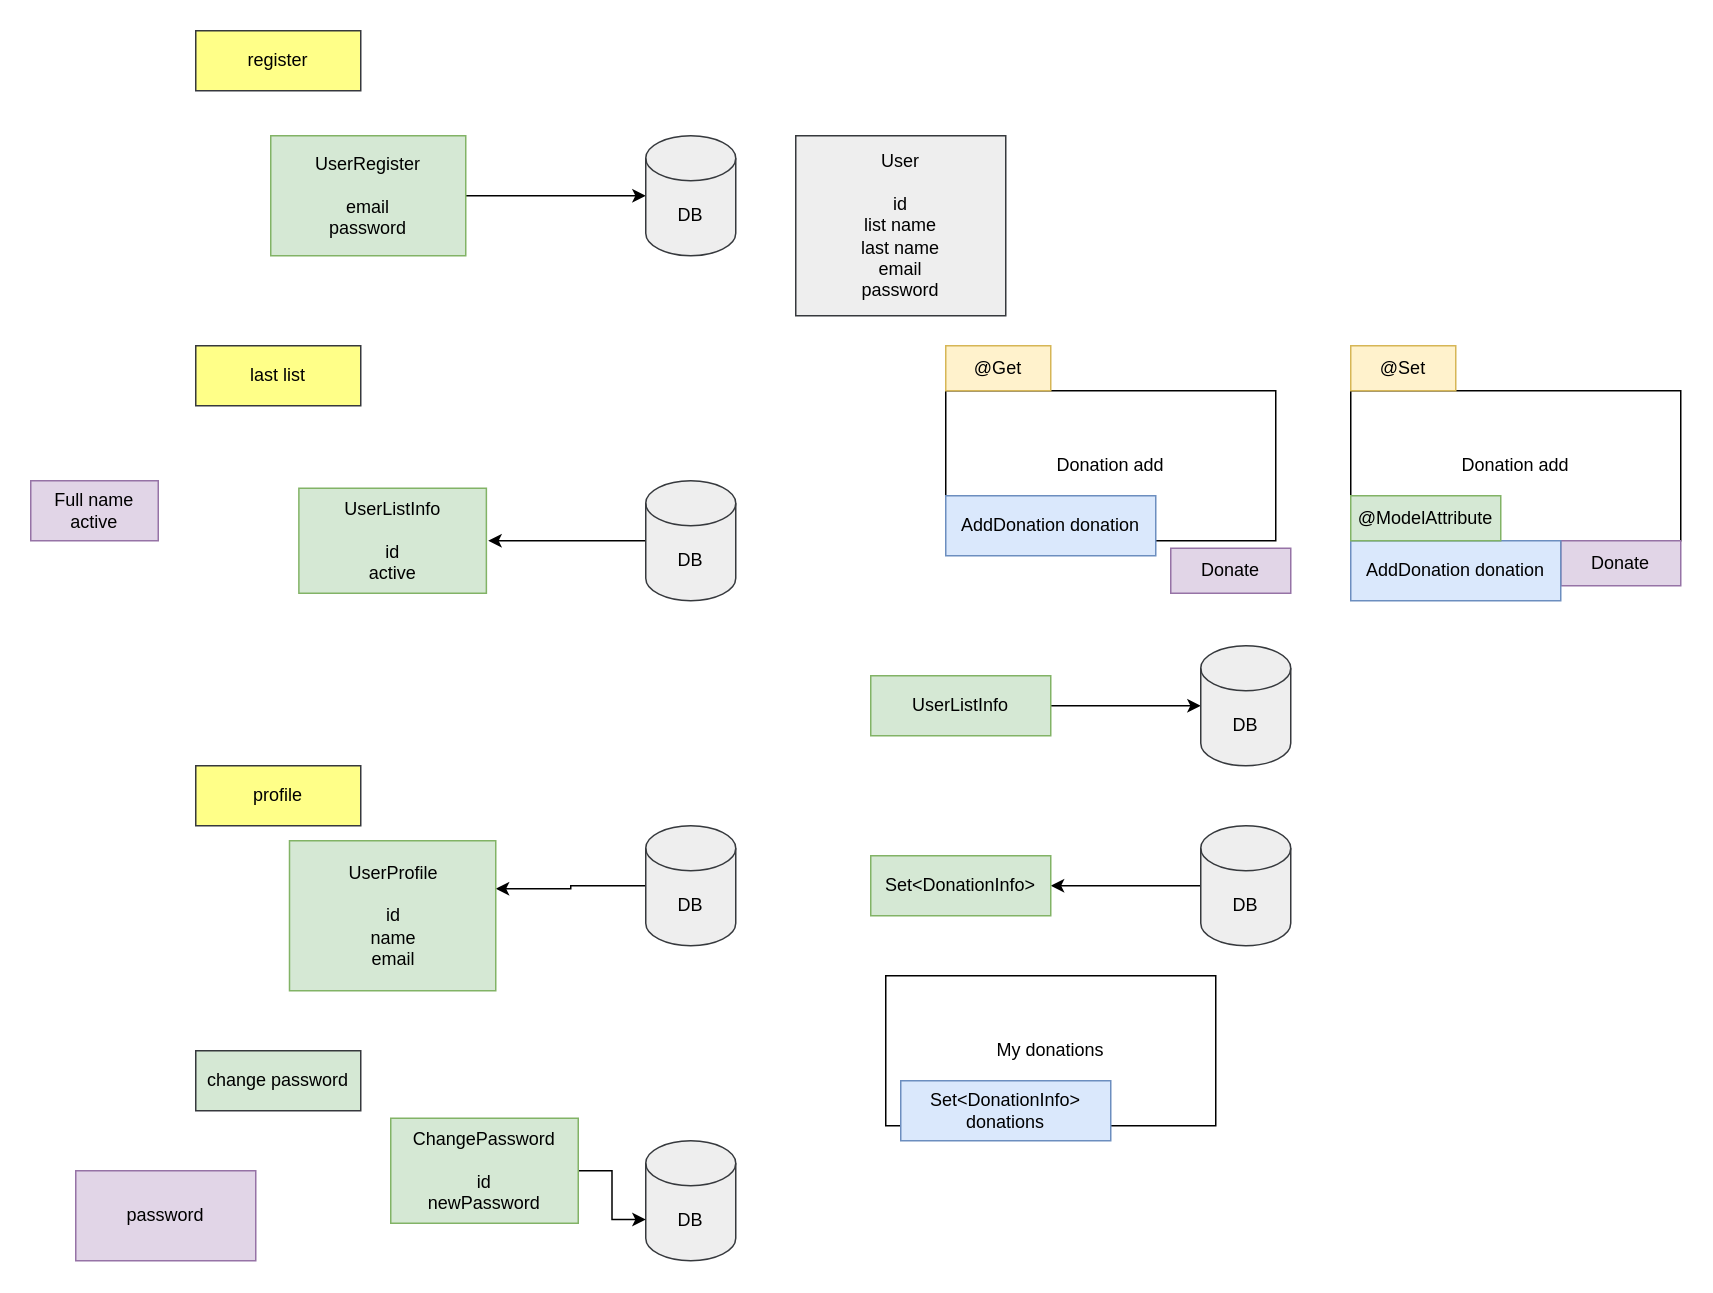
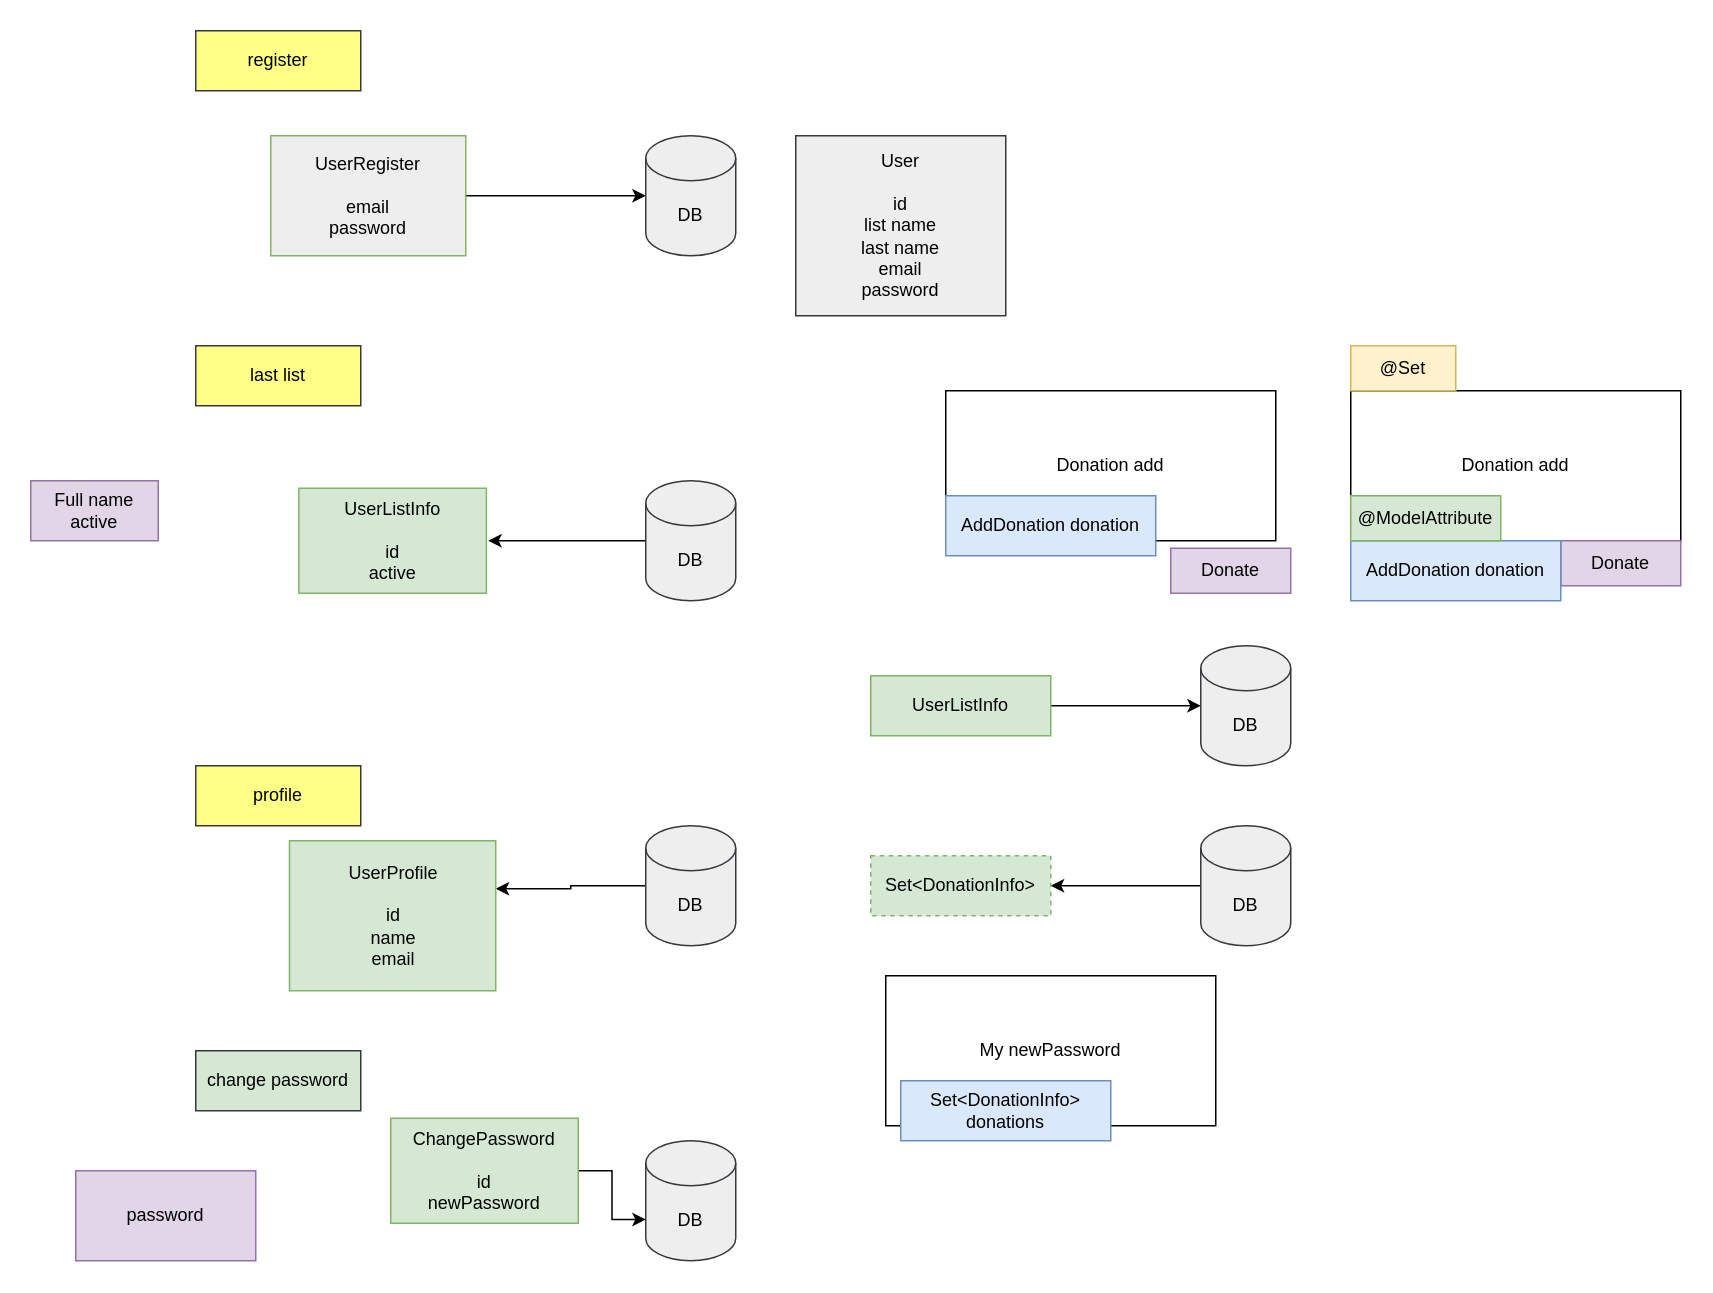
  <mxCell id="0" />
  <mxCell id="1" parent="0" />
  <mxCell id="2" value="Donation add" style="rounded=0;whiteSpace=wrap;html=1;" parent="1" vertex="1"><mxGeometry x="630" y="260" width="220" height="100" as="geometry" /></mxCell>
  <mxCell id="3" value="register" style="rounded=0;whiteSpace=wrap;html=1;fillColor=#ffff88;strokeColor=#36393d;" parent="1" vertex="1"><mxGeometry x="130" y="20" width="110" height="40" as="geometry" /></mxCell>
  <mxCell id="4" style="edgeStyle=orthogonalEdgeStyle;rounded=0;orthogonalLoop=1;jettySize=auto;html=1;entryX=0;entryY=0.5;entryDx=0;entryDy=0;entryPerimeter=0;" parent="1" source="5" target="6" edge="1"><mxGeometry relative="1" as="geometry" /></mxCell>
- <mxCell id="5" value="UserRegister&lt;br&gt;&lt;br&gt;email&lt;br&gt;password" style="rounded=0;whiteSpace=wrap;html=1;fillColor=#d5e8d4;strokeColor=#82b366;" parent="1" vertex="1"><mxGeometry x="180" y="90" width="130" height="80" as="geometry" /></mxCell>
+ <mxCell id="5" value="UserRegister&lt;br&gt;&lt;br&gt;email&lt;br&gt;password" style="rounded=0;whiteSpace=wrap;html=1;fillColor=#eeeeee;strokeColor=#82b366;" parent="1" vertex="1"><mxGeometry x="180" y="90" width="130" height="80" as="geometry" /></mxCell>
  <mxCell id="6" value="DB" style="shape=cylinder3;whiteSpace=wrap;html=1;boundedLbl=1;backgroundOutline=1;size=15;fillColor=#eeeeee;strokeColor=#36393d;" parent="1" vertex="1"><mxGeometry x="430" y="90" width="60" height="80" as="geometry" /></mxCell>
  <mxCell id="7" value="User&lt;br&gt;&lt;br&gt;id&lt;br&gt;list name&lt;br&gt;last name&lt;br&gt;email&lt;br&gt;password" style="rounded=0;whiteSpace=wrap;html=1;fillColor=#eeeeee;strokeColor=#36393d;" parent="1" vertex="1"><mxGeometry x="530" y="90" width="140" height="120" as="geometry" /></mxCell>
  <mxCell id="8" value="last list" style="rounded=0;whiteSpace=wrap;html=1;fillColor=#ffff88;strokeColor=#36393d;" parent="1" vertex="1"><mxGeometry x="130" y="230" width="110" height="40" as="geometry" /></mxCell>
  <mxCell id="9" style="edgeStyle=orthogonalEdgeStyle;rounded=0;orthogonalLoop=1;jettySize=auto;html=1;" parent="1" source="10" edge="1"><mxGeometry relative="1" as="geometry"><mxPoint x="325" y="360" as="targetPoint" /></mxGeometry></mxCell>
  <mxCell id="10" value="DB" style="shape=cylinder3;whiteSpace=wrap;html=1;boundedLbl=1;backgroundOutline=1;size=15;fillColor=#eeeeee;strokeColor=#36393d;" parent="1" vertex="1"><mxGeometry x="430" y="320" width="60" height="80" as="geometry" /></mxCell>
  <mxCell id="11" value="profile" style="rounded=0;whiteSpace=wrap;html=1;fillColor=#ffff88;strokeColor=#36393d;" parent="1" vertex="1"><mxGeometry x="130" y="510" width="110" height="40" as="geometry" /></mxCell>
  <mxCell id="12" value="Full name&lt;br&gt;active" style="rounded=0;whiteSpace=wrap;html=1;fillColor=#e1d5e7;strokeColor=#9673a6;" parent="1" vertex="1"><mxGeometry x="20" y="320" width="85" height="40" as="geometry" /></mxCell>
  <mxCell id="13" value="UserListInfo&lt;br&gt;&lt;br&gt;id&lt;br&gt;active&lt;br&gt;" style="rounded=0;whiteSpace=wrap;html=1;fillColor=#d5e8d4;strokeColor=#82b366;" parent="1" vertex="1"><mxGeometry x="198.75" y="325" width="125" height="70" as="geometry" /></mxCell>
  <mxCell id="14" style="edgeStyle=orthogonalEdgeStyle;rounded=0;orthogonalLoop=1;jettySize=auto;html=1;entryX=1;entryY=0.32;entryDx=0;entryDy=0;entryPerimeter=0;" parent="1" source="15" target="16" edge="1"><mxGeometry relative="1" as="geometry" /></mxCell>
  <mxCell id="15" value="DB" style="shape=cylinder3;whiteSpace=wrap;html=1;boundedLbl=1;backgroundOutline=1;size=15;fillColor=#eeeeee;strokeColor=#36393d;" parent="1" vertex="1"><mxGeometry x="430" y="550" width="60" height="80" as="geometry" /></mxCell>
  <mxCell id="16" value="UserProfile&lt;br&gt;&lt;br&gt;id&lt;br&gt;name&lt;br&gt;email" style="rounded=0;whiteSpace=wrap;html=1;fillColor=#d5e8d4;strokeColor=#82b366;" parent="1" vertex="1"><mxGeometry x="192.5" y="560" width="137.5" height="100" as="geometry" /></mxCell>
  <mxCell id="17" value="change password" style="rounded=0;whiteSpace=wrap;html=1;fillColor=#d5e8d4;strokeColor=#36393d;" parent="1" vertex="1"><mxGeometry x="130" y="700" width="110" height="40" as="geometry" /></mxCell>
  <mxCell id="18" value="DB" style="shape=cylinder3;whiteSpace=wrap;html=1;boundedLbl=1;backgroundOutline=1;size=15;fillColor=#eeeeee;strokeColor=#36393d;" parent="1" vertex="1"><mxGeometry x="430" y="760" width="60" height="80" as="geometry" /></mxCell>
  <mxCell id="19" style="edgeStyle=orthogonalEdgeStyle;rounded=0;orthogonalLoop=1;jettySize=auto;html=1;entryX=0;entryY=0;entryDx=0;entryDy=52.5;entryPerimeter=0;" parent="1" source="20" target="18" edge="1"><mxGeometry relative="1" as="geometry" /></mxCell>
  <mxCell id="20" value="ChangePassword&lt;br&gt;&lt;br&gt;id&lt;br&gt;newPassword" style="rounded=0;whiteSpace=wrap;html=1;fillColor=#d5e8d4;strokeColor=#82b366;" parent="1" vertex="1"><mxGeometry x="260" y="745" width="125" height="70" as="geometry" /></mxCell>
  <mxCell id="21" value="password" style="rounded=0;whiteSpace=wrap;html=1;fillColor=#e1d5e7;strokeColor=#9673a6;" parent="1" vertex="1"><mxGeometry x="50" y="780" width="120" height="60" as="geometry" /></mxCell>
  <mxCell id="22" style="edgeStyle=orthogonalEdgeStyle;rounded=0;orthogonalLoop=1;jettySize=auto;html=1;entryX=0;entryY=0.5;entryDx=0;entryDy=0;entryPerimeter=0;" parent="1" source="23" target="24" edge="1"><mxGeometry relative="1" as="geometry" /></mxCell>
  <mxCell id="23" value="UserListInfo" style="rounded=0;whiteSpace=wrap;html=1;fillColor=#d5e8d4;strokeColor=#82b366;" parent="1" vertex="1"><mxGeometry x="580" y="450" width="120" height="40" as="geometry" /></mxCell>
  <mxCell id="24" value="DB" style="shape=cylinder3;whiteSpace=wrap;html=1;boundedLbl=1;backgroundOutline=1;size=15;fillColor=#eeeeee;strokeColor=#36393d;" parent="1" vertex="1"><mxGeometry x="800" y="430" width="60" height="80" as="geometry" /></mxCell>
  <mxCell id="25" style="edgeStyle=orthogonalEdgeStyle;rounded=0;orthogonalLoop=1;jettySize=auto;html=1;entryX=1;entryY=0.5;entryDx=0;entryDy=0;" edge="1" parent="1" source="26" target="27"><mxGeometry relative="1" as="geometry" /></mxCell>
  <mxCell id="26" value="DB" style="shape=cylinder3;whiteSpace=wrap;html=1;boundedLbl=1;backgroundOutline=1;size=15;fillColor=#eeeeee;strokeColor=#36393d;" parent="1" vertex="1"><mxGeometry x="800" y="550" width="60" height="80" as="geometry" /></mxCell>
- <mxCell id="27" value="Set&amp;lt;DonationInfo&amp;gt;" style="rounded=0;whiteSpace=wrap;html=1;fillColor=#d5e8d4;strokeColor=#82b366;" parent="1" vertex="1"><mxGeometry x="580" y="570" width="120" height="40" as="geometry" /></mxCell>
+ <mxCell id="27" value="Set&amp;lt;DonationInfo&amp;gt;" style="rounded=0;whiteSpace=wrap;html=1;fillColor=#d5e8d4;strokeColor=#82b366;dashed=1;" parent="1" vertex="1"><mxGeometry x="580" y="570" width="120" height="40" as="geometry" /></mxCell>
  <mxCell id="28" value="AddDonation donation" style="rounded=0;whiteSpace=wrap;html=1;fillColor=#dae8fc;strokeColor=#6c8ebf;" parent="1" vertex="1"><mxGeometry x="630" y="330" width="140" height="40" as="geometry" /></mxCell>
  <mxCell id="29" value="Donate" style="rounded=0;whiteSpace=wrap;html=1;fillColor=#e1d5e7;strokeColor=#9673a6;" parent="1" vertex="1"><mxGeometry x="780" y="365" width="80" height="30" as="geometry" /></mxCell>
- <mxCell id="30" value="My donations" style="rounded=0;whiteSpace=wrap;html=1;" parent="1" vertex="1"><mxGeometry x="590" y="650" width="220" height="100" as="geometry" /></mxCell>
+ <mxCell id="30" value="My newPassword" style="rounded=0;whiteSpace=wrap;html=1;" parent="1" vertex="1"><mxGeometry x="590" y="650" width="220" height="100" as="geometry" /></mxCell>
  <mxCell id="31" value="Set&amp;lt;DonationInfo&amp;gt; donations" style="rounded=0;whiteSpace=wrap;html=1;fillColor=#dae8fc;strokeColor=#6c8ebf;" parent="1" vertex="1"><mxGeometry x="600" y="720" width="140" height="40" as="geometry" /></mxCell>
- <mxCell id="32" value="@Get" style="rounded=0;whiteSpace=wrap;html=1;fillColor=#fff2cc;strokeColor=#d6b656;" parent="1" vertex="1"><mxGeometry x="630" y="230" width="70" height="30" as="geometry" /></mxCell>
  <mxCell id="33" value="Donation add" style="rounded=0;whiteSpace=wrap;html=1;" parent="1" vertex="1"><mxGeometry x="900" y="260" width="220" height="100" as="geometry" /></mxCell>
  <mxCell id="34" value="@Set" style="rounded=0;whiteSpace=wrap;html=1;fillColor=#fff2cc;strokeColor=#d6b656;" parent="1" vertex="1"><mxGeometry x="900" y="230" width="70" height="30" as="geometry" /></mxCell>
  <mxCell id="35" value="Donate" style="rounded=0;whiteSpace=wrap;html=1;fillColor=#e1d5e7;strokeColor=#9673a6;" parent="1" vertex="1"><mxGeometry x="1040" y="360" width="80" height="30" as="geometry" /></mxCell>
  <mxCell id="36" value="AddDonation donation" style="rounded=0;whiteSpace=wrap;html=1;fillColor=#dae8fc;strokeColor=#6c8ebf;" parent="1" vertex="1"><mxGeometry x="900" y="360" width="140" height="40" as="geometry" /></mxCell>
  <mxCell id="37" value="@ModelAttribute" style="rounded=0;whiteSpace=wrap;html=1;fillColor=#d5e8d4;strokeColor=#82b366;" parent="1" vertex="1"><mxGeometry x="900" y="330" width="100" height="30" as="geometry" /></mxCell>
